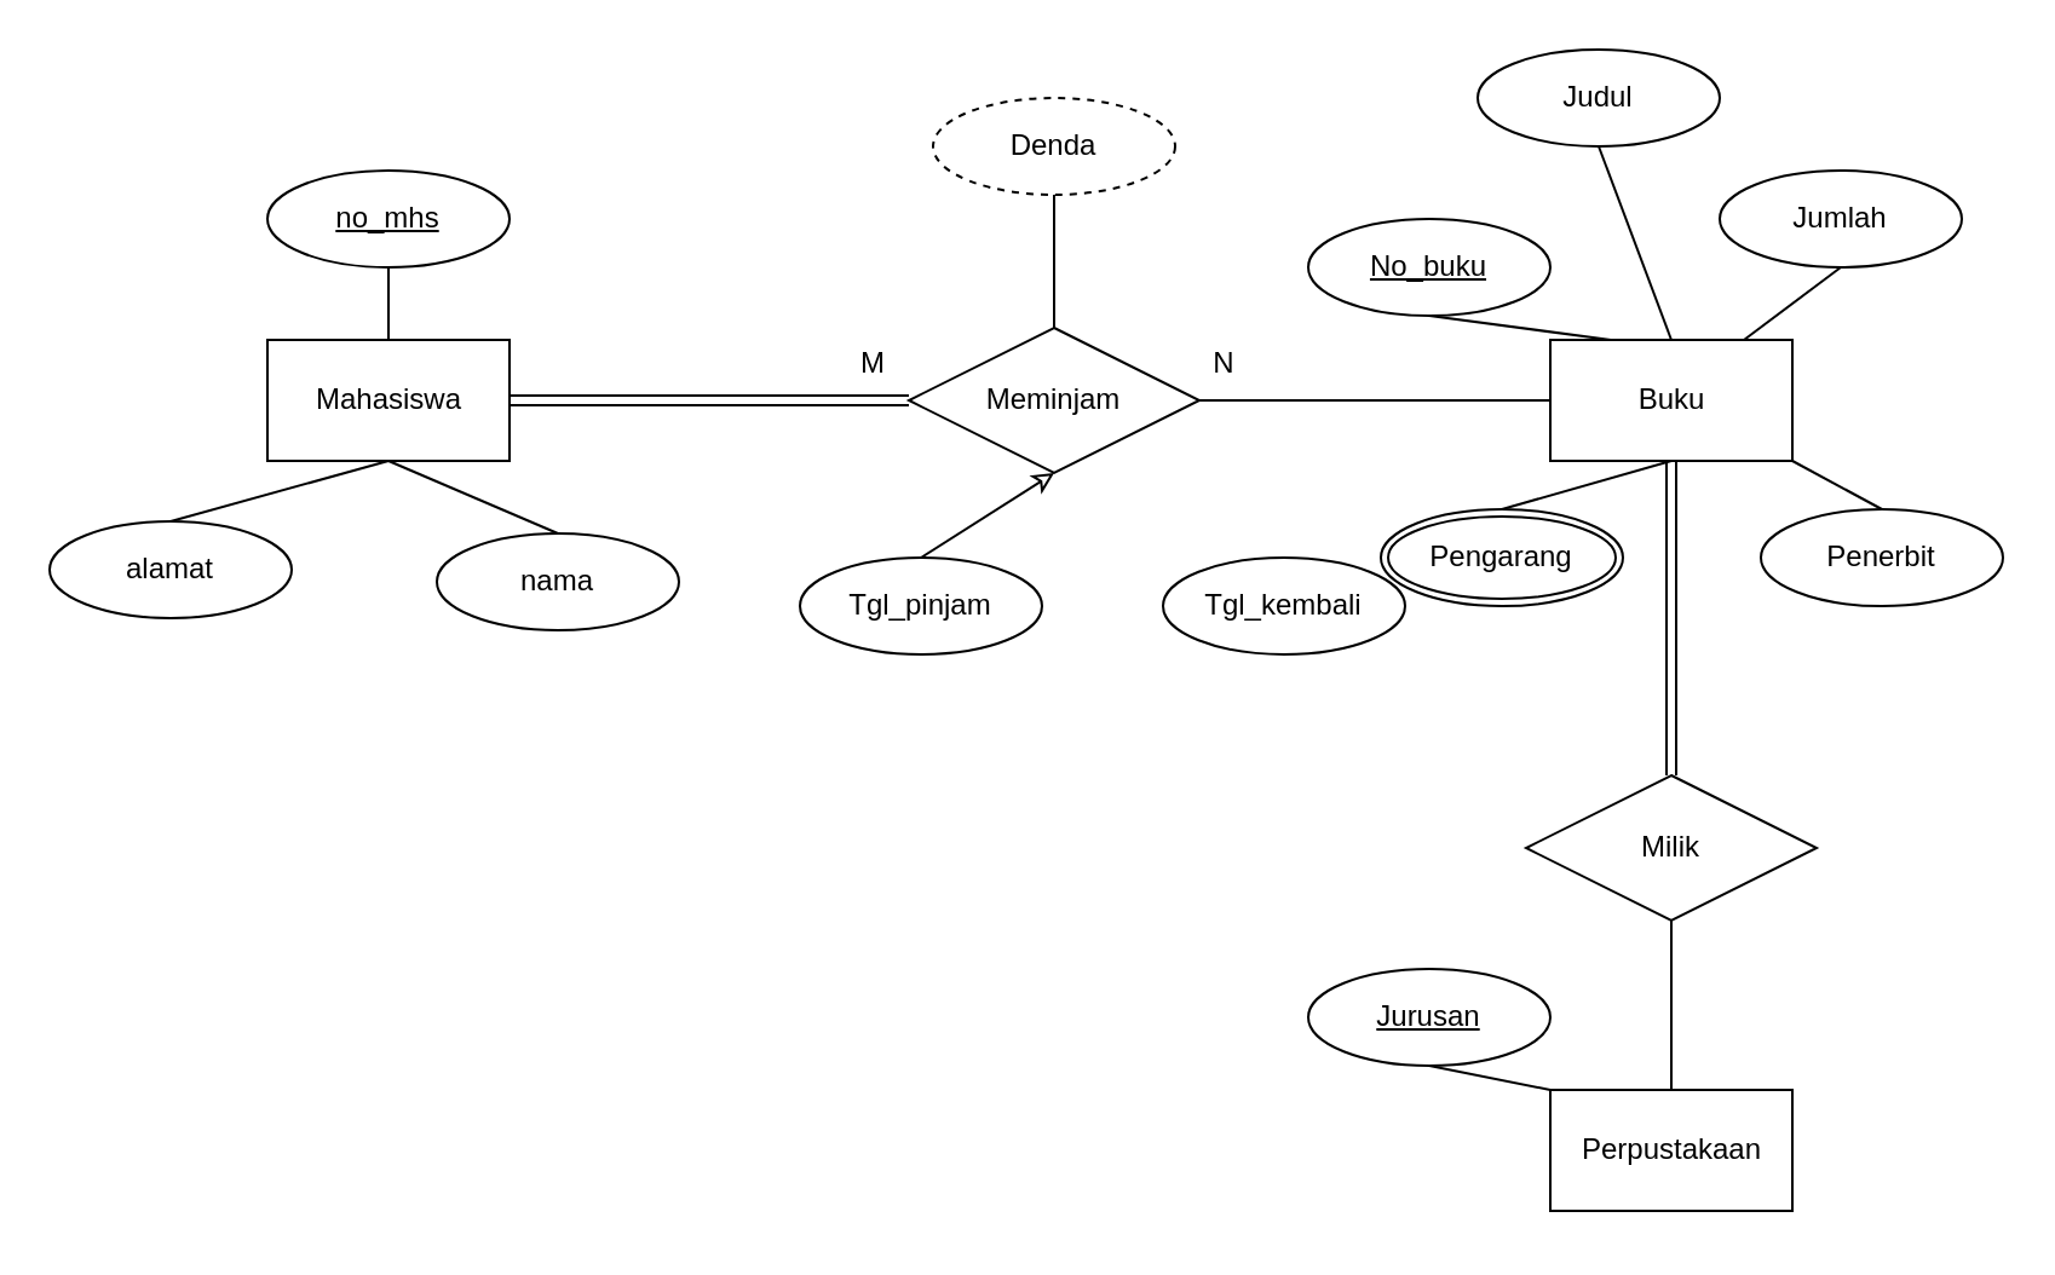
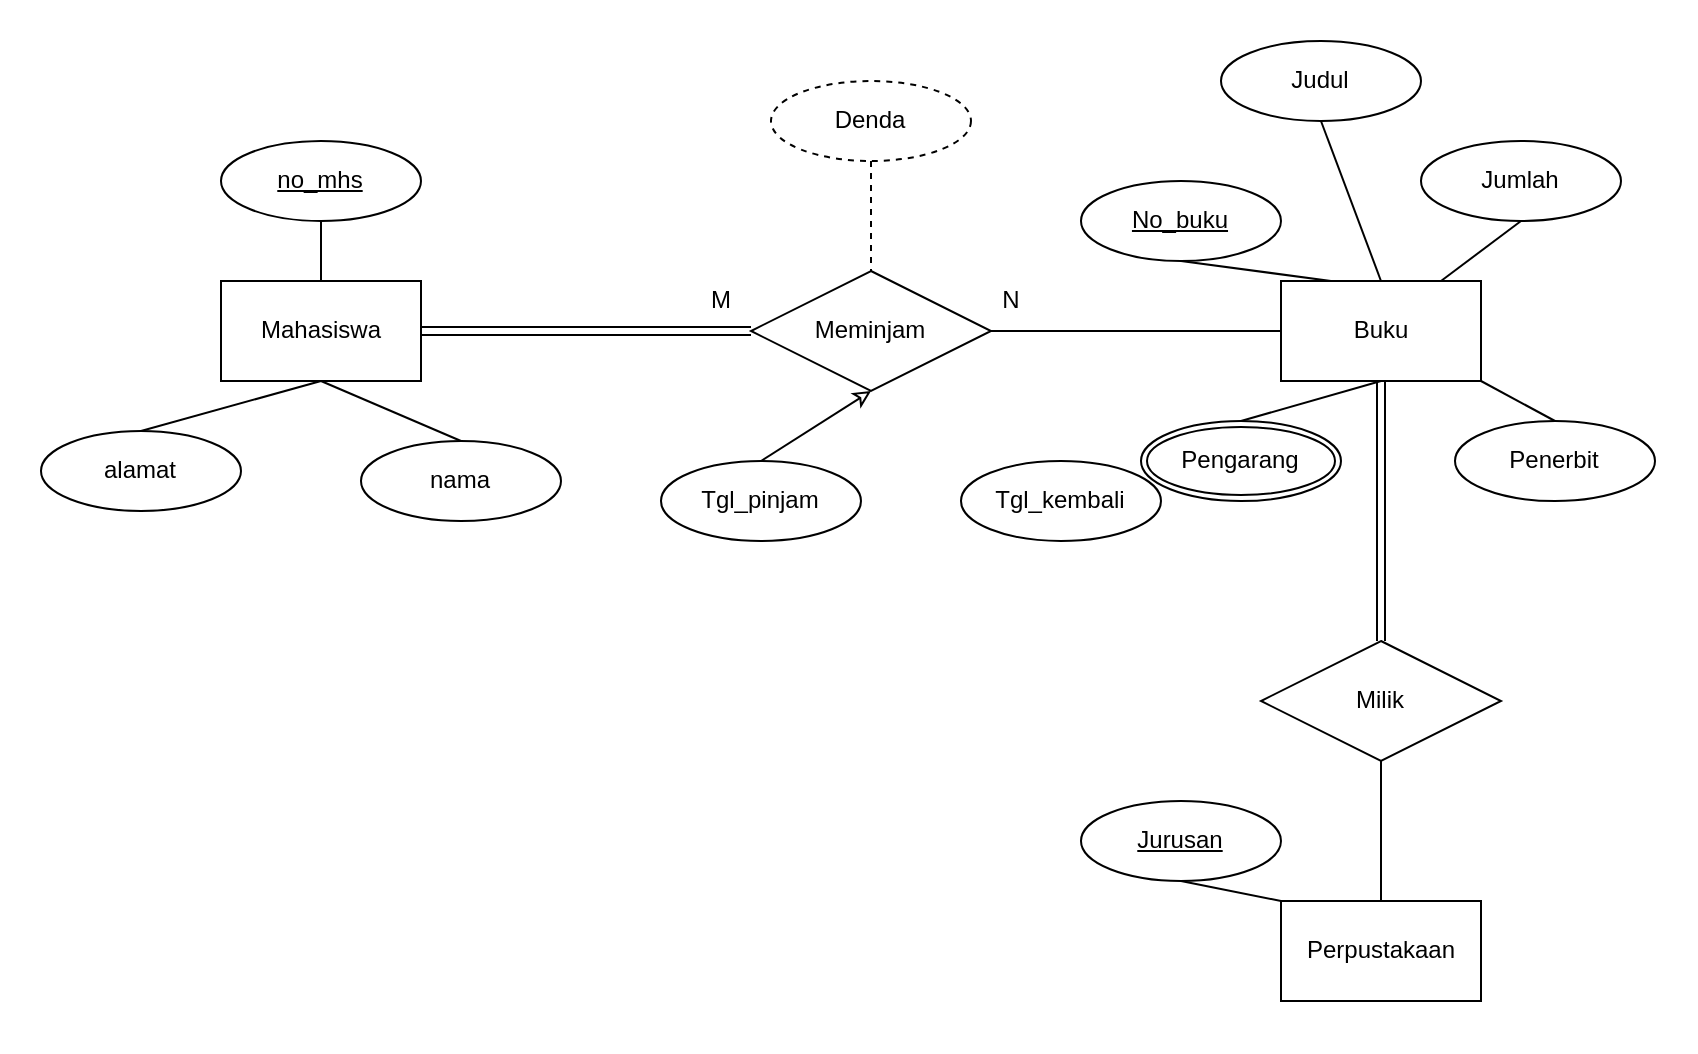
  <mxCell id="0" />
  <mxCell id="1" parent="0" />
  <mxCell id="2" style="edgeStyle=none;rounded=0;orthogonalLoop=1;jettySize=auto;html=1;exitX=0.5;exitY=1;exitDx=0;exitDy=0;" edge="1" parent="1" source="3"><mxGeometry relative="1" as="geometry"><mxPoint x="110" y="170" as="targetPoint" /></mxGeometry></mxCell>
  <mxCell id="3" value="" style="html=1;dashed=0;whitespace=wrap;" vertex="1" parent="1"><mxGeometry x="110" y="140" width="100" height="50" as="geometry" /></mxCell>
  <mxCell id="4" style="edgeStyle=none;rounded=0;orthogonalLoop=1;jettySize=auto;html=1;exitX=1;exitY=0.5;exitDx=0;exitDy=0;shape=link;" edge="1" parent="1" source="3" target="13"><mxGeometry relative="1" as="geometry"><mxPoint x="270" y="165" as="sourcePoint" /></mxGeometry></mxCell>
  <mxCell id="5" value="Mahasiswa" style="text;html=1;align=center;verticalAlign=middle;resizable=0;points=[];autosize=1;strokeColor=none;fillColor=none;" vertex="1" parent="1"><mxGeometry x="120" y="155" width="80" height="20" as="geometry" /></mxCell>
  <mxCell id="6" value="no_mhs" style="ellipse;whiteSpace=wrap;html=1;align=center;fontStyle=4;" vertex="1" parent="1"><mxGeometry x="110" y="70" width="100" height="40" as="geometry" /></mxCell>
  <mxCell id="7" value="nama" style="ellipse;whiteSpace=wrap;html=1;align=center;" vertex="1" parent="1"><mxGeometry x="180" y="220" width="100" height="40" as="geometry" /></mxCell>
  <mxCell id="8" value="alamat" style="ellipse;whiteSpace=wrap;html=1;align=center;" vertex="1" parent="1"><mxGeometry x="20" y="215" width="100" height="40" as="geometry" /></mxCell>
  <mxCell id="9" value="" style="endArrow=none;html=1;rounded=0;exitX=0.5;exitY=0;exitDx=0;exitDy=0;entryX=0.5;entryY=1;entryDx=0;entryDy=0;" edge="1" parent="1" source="8" target="3"><mxGeometry width="50" height="50" relative="1" as="geometry"><mxPoint x="230" y="330" as="sourcePoint" /><mxPoint x="280" y="280" as="targetPoint" /></mxGeometry></mxCell>
  <mxCell id="10" value="" style="endArrow=none;html=1;rounded=0;entryX=0.5;entryY=0;entryDx=0;entryDy=0;exitX=0.5;exitY=1;exitDx=0;exitDy=0;" edge="1" parent="1" source="3" target="7"><mxGeometry width="50" height="50" relative="1" as="geometry"><mxPoint x="230" y="330" as="sourcePoint" /><mxPoint x="280" y="280" as="targetPoint" /></mxGeometry></mxCell>
  <mxCell id="11" value="" style="endArrow=none;html=1;rounded=0;entryX=0.5;entryY=1;entryDx=0;entryDy=0;exitX=0.5;exitY=0;exitDx=0;exitDy=0;" edge="1" parent="1" source="3" target="6"><mxGeometry width="50" height="50" relative="1" as="geometry"><mxPoint x="230" y="330" as="sourcePoint" /><mxPoint x="280" y="280" as="targetPoint" /></mxGeometry></mxCell>
  <mxCell id="12" style="edgeStyle=none;rounded=0;orthogonalLoop=1;jettySize=auto;html=1;exitX=1;exitY=0.5;exitDx=0;exitDy=0;endArrow=none;endFill=0;" edge="1" parent="1" source="13" target="15"><mxGeometry relative="1" as="geometry" /></mxCell>
  <mxCell id="13" value="Meminjam" style="shape=rhombus;perimeter=rhombusPerimeter;whiteSpace=wrap;html=1;align=center;" vertex="1" parent="1"><mxGeometry x="375" y="135" width="120" height="60" as="geometry" /></mxCell>
  <mxCell id="14" value="" style="group" vertex="1" connectable="0" parent="1"><mxGeometry x="640" y="140" width="100" height="50" as="geometry" /></mxCell>
  <mxCell id="15" value="" style="html=1;dashed=0;whitespace=wrap;" vertex="1" parent="14"><mxGeometry width="100" height="50" as="geometry" /></mxCell>
  <mxCell id="16" value="Buku" style="text;html=1;align=center;verticalAlign=middle;resizable=0;points=[];autosize=1;strokeColor=none;fillColor=none;" vertex="1" parent="14"><mxGeometry x="30" y="15" width="40" height="20" as="geometry" /></mxCell>
- <mxCell id="17" value="" style="edgeStyle=none;rounded=0;orthogonalLoop=1;jettySize=auto;html=1;endArrow=none;endFill=0;" edge="1" parent="1" source="18" target="13"><mxGeometry relative="1" as="geometry" /></mxCell>
+ <mxCell id="17" value="" style="edgeStyle=none;rounded=0;orthogonalLoop=1;jettySize=auto;html=1;endArrow=none;endFill=0;dashed=1;" edge="1" parent="1" source="18" target="13"><mxGeometry relative="1" as="geometry" /></mxCell>
  <mxCell id="18" value="Denda" style="ellipse;whiteSpace=wrap;html=1;align=center;dashed=1;" vertex="1" parent="1"><mxGeometry x="385" y="40" width="100" height="40" as="geometry" /></mxCell>
  <mxCell id="19" style="edgeStyle=none;rounded=0;orthogonalLoop=1;jettySize=auto;html=1;exitX=0.5;exitY=0;exitDx=0;exitDy=0;endArrow=classic;endFill=0;entryX=0.5;entryY=1;entryDx=0;entryDy=0;" edge="1" parent="1" source="20" target="13"><mxGeometry relative="1" as="geometry"><mxPoint x="440" y="190" as="targetPoint" /></mxGeometry></mxCell>
  <mxCell id="20" value="Tgl_pinjam" style="ellipse;whiteSpace=wrap;html=1;align=center;" vertex="1" parent="1"><mxGeometry x="330" y="230" width="100" height="40" as="geometry" /></mxCell>
  <mxCell id="21" value="Tgl_kembali" style="ellipse;whiteSpace=wrap;html=1;align=center;" vertex="1" parent="1"><mxGeometry x="480" y="230" width="100" height="40" as="geometry" /></mxCell>
  <mxCell id="22" value="" style="group;rotation=90;" vertex="1" connectable="0" parent="1"><mxGeometry x="640" y="450" width="100" height="50" as="geometry" /></mxCell>
  <mxCell id="23" value="" style="html=1;dashed=0;whitespace=wrap;" vertex="1" parent="22"><mxGeometry width="100" height="50" as="geometry" /></mxCell>
  <mxCell id="24" value="Perpustakaan" style="text;html=1;align=center;verticalAlign=middle;resizable=0;points=[];autosize=1;strokeColor=none;fillColor=none;" vertex="1" parent="22"><mxGeometry x="5" y="15" width="90" height="20" as="geometry" /></mxCell>
  <mxCell id="25" style="edgeStyle=none;rounded=0;orthogonalLoop=1;jettySize=auto;html=1;exitX=0.5;exitY=0;exitDx=0;exitDy=0;entryX=0.5;entryY=1;entryDx=0;entryDy=0;endArrow=none;endFill=0;" edge="1" parent="1" source="26" target="15"><mxGeometry relative="1" as="geometry" /></mxCell>
  <mxCell id="26" value="Pengarang" style="ellipse;shape=doubleEllipse;margin=3;whiteSpace=wrap;html=1;align=center;" vertex="1" parent="1"><mxGeometry x="570" y="210" width="100" height="40" as="geometry" /></mxCell>
  <mxCell id="27" style="edgeStyle=none;rounded=0;orthogonalLoop=1;jettySize=auto;html=1;exitX=0.5;exitY=0;exitDx=0;exitDy=0;entryX=1;entryY=1;entryDx=0;entryDy=0;endArrow=none;endFill=0;" edge="1" parent="1" source="28" target="15"><mxGeometry relative="1" as="geometry" /></mxCell>
  <mxCell id="28" value="Penerbit" style="ellipse;whiteSpace=wrap;html=1;align=center;" vertex="1" parent="1"><mxGeometry x="727" y="210" width="100" height="40" as="geometry" /></mxCell>
  <mxCell id="29" style="edgeStyle=none;rounded=0;orthogonalLoop=1;jettySize=auto;html=1;exitX=0.5;exitY=1;exitDx=0;exitDy=0;entryX=0.25;entryY=0;entryDx=0;entryDy=0;endArrow=none;endFill=0;" edge="1" parent="1" source="30" target="15"><mxGeometry relative="1" as="geometry" /></mxCell>
  <mxCell id="30" value="No_buku" style="ellipse;whiteSpace=wrap;html=1;align=center;fontStyle=4;" vertex="1" parent="1"><mxGeometry x="540" y="90" width="100" height="40" as="geometry" /></mxCell>
  <mxCell id="31" style="edgeStyle=none;rounded=0;orthogonalLoop=1;jettySize=auto;html=1;exitX=0.5;exitY=1;exitDx=0;exitDy=0;entryX=0.5;entryY=0;entryDx=0;entryDy=0;endArrow=none;endFill=0;" edge="1" parent="1" source="32" target="15"><mxGeometry relative="1" as="geometry" /></mxCell>
  <mxCell id="32" value="Judul" style="ellipse;whiteSpace=wrap;html=1;align=center;" vertex="1" parent="1"><mxGeometry x="610" y="20" width="100" height="40" as="geometry" /></mxCell>
  <mxCell id="33" style="edgeStyle=none;rounded=0;orthogonalLoop=1;jettySize=auto;html=1;exitX=0.5;exitY=1;exitDx=0;exitDy=0;endArrow=none;endFill=0;" edge="1" parent="1" source="34"><mxGeometry relative="1" as="geometry"><mxPoint x="720" y="140" as="targetPoint" /></mxGeometry></mxCell>
  <mxCell id="34" value="Jumlah" style="ellipse;whiteSpace=wrap;html=1;align=center;" vertex="1" parent="1"><mxGeometry x="710" y="70" width="100" height="40" as="geometry" /></mxCell>
  <mxCell id="35" value="Milik" style="shape=rhombus;perimeter=rhombusPerimeter;whiteSpace=wrap;html=1;align=center;" vertex="1" parent="1"><mxGeometry x="630" y="320" width="120" height="60" as="geometry" /></mxCell>
  <mxCell id="36" style="edgeStyle=none;shape=link;rounded=0;orthogonalLoop=1;jettySize=auto;html=1;exitX=0.5;exitY=1;exitDx=0;exitDy=0;endArrow=none;endFill=0;" edge="1" parent="1" source="15" target="35"><mxGeometry relative="1" as="geometry" /></mxCell>
  <mxCell id="37" value="" style="edgeStyle=none;rounded=0;orthogonalLoop=1;jettySize=auto;html=1;endArrow=none;endFill=0;" edge="1" parent="1" source="23" target="35"><mxGeometry relative="1" as="geometry" /></mxCell>
  <mxCell id="38" value="Jurusan" style="ellipse;whiteSpace=wrap;html=1;align=center;fontStyle=4;" vertex="1" parent="1"><mxGeometry x="540" y="400" width="100" height="40" as="geometry" /></mxCell>
  <mxCell id="39" style="edgeStyle=none;rounded=0;orthogonalLoop=1;jettySize=auto;html=1;exitX=0;exitY=0;exitDx=0;exitDy=0;entryX=0.5;entryY=1;entryDx=0;entryDy=0;endArrow=none;endFill=0;" edge="1" parent="1" source="23" target="38"><mxGeometry relative="1" as="geometry" /></mxCell>
  <mxCell id="40" value="M" style="text;html=1;align=center;verticalAlign=middle;resizable=0;points=[];autosize=1;strokeColor=none;fillColor=none;" vertex="1" parent="1"><mxGeometry x="345" y="140" width="30" height="20" as="geometry" /></mxCell>
  <mxCell id="41" value="N" style="text;html=1;align=center;verticalAlign=middle;resizable=0;points=[];autosize=1;strokeColor=none;fillColor=none;" vertex="1" parent="1"><mxGeometry x="495" y="140" width="20" height="20" as="geometry" /></mxCell>
